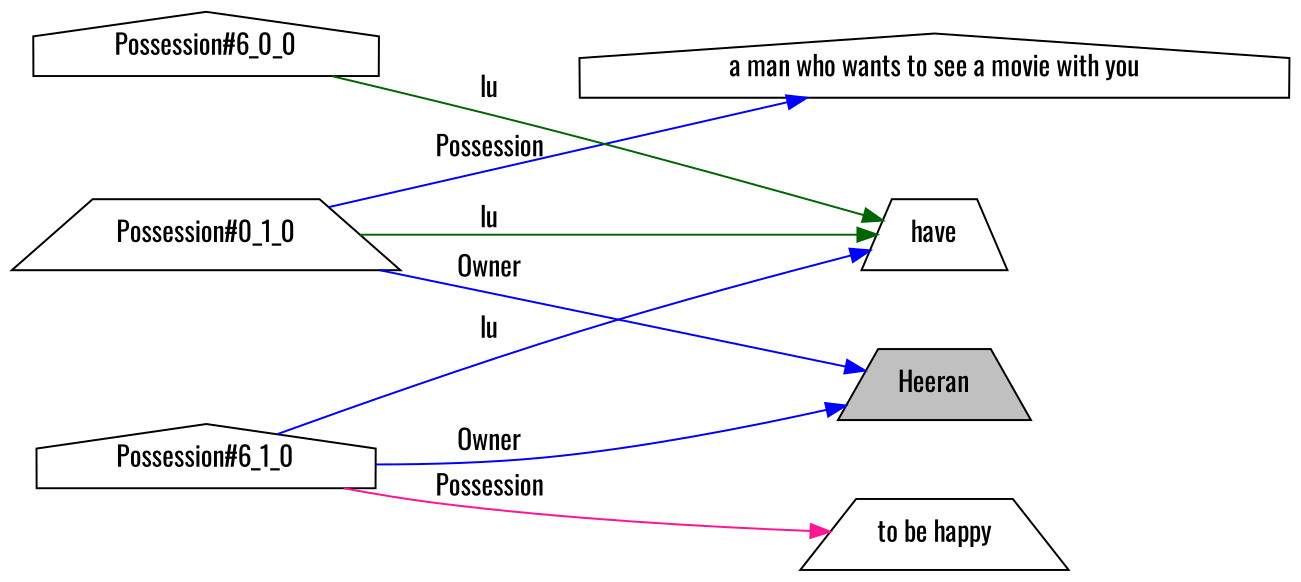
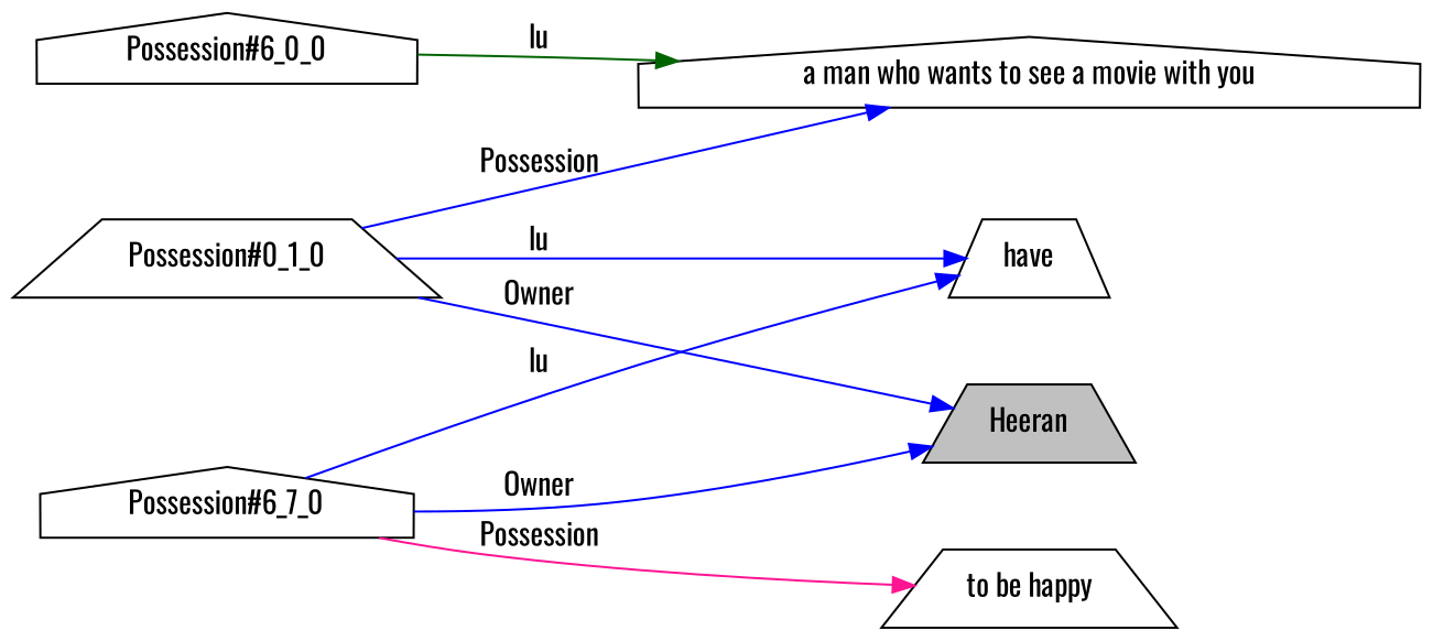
  digraph {
    fontname=Oswald
    rankdir=LR
    node [fontname=Oswald shape=trapezium]
    edge [color=blue fontname=Oswald]
    n1 [fillcolor=gray label=Heeran style=filled]
    n2 [label="Possession#0_1_0"]
    n3 [label=have]
    n4 [label="a man who wants to see a movie with you" shape=house]
    n5 [label="Possession#6_0_0" shape=house]
-   n6 [label="Possession#6_1_0" shape=house]
+   n6 [label="Possession#6_7_0" shape=house]
    n7 [label="to be happy"]
    n2 -> n1 [label=Owner]
-   n2 -> n3 [color=darkgreen label=lu]
+   n2 -> n3 [label=lu]
    n2 -> n4 [label=Possession]
-   n5 -> n3 [color=darkgreen label=lu]
+   n5 -> n4 [color=darkgreen label=lu]
    n6 -> n1 [label=Owner]
    n6 -> n3 [label=lu]
    n6 -> n7 [color=deeppink label=Possession]
  }
